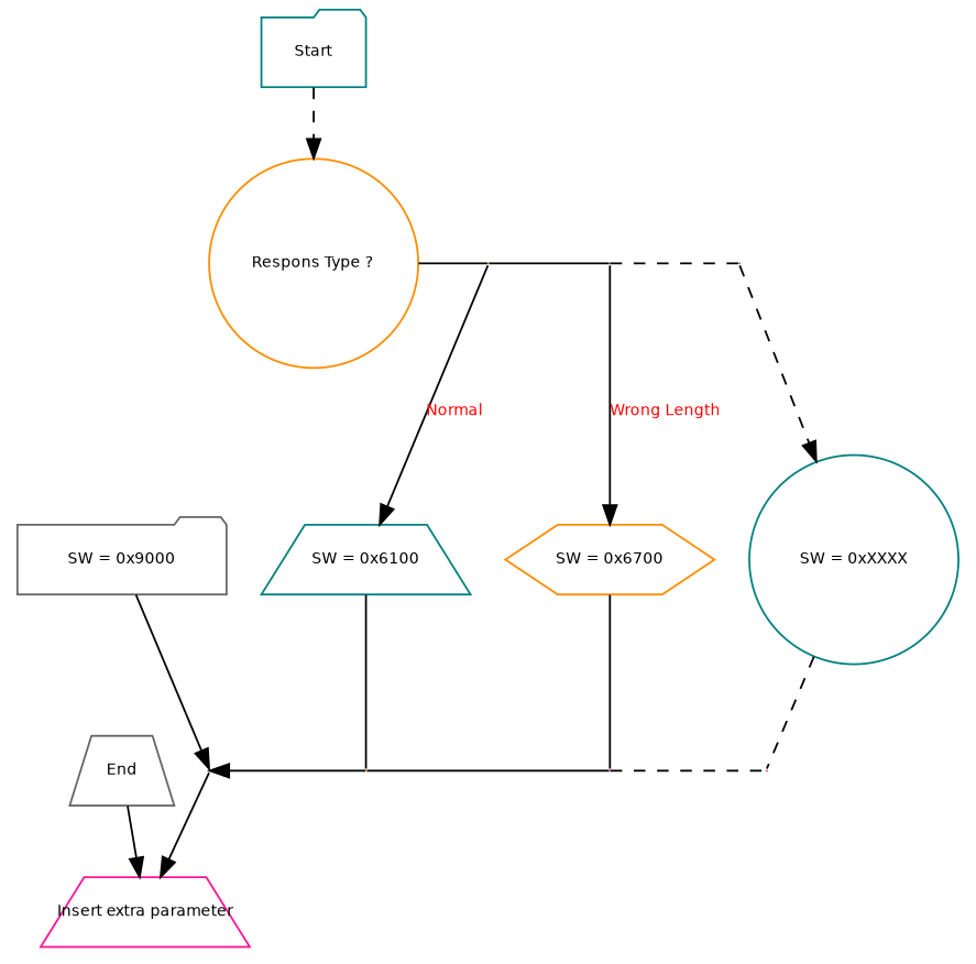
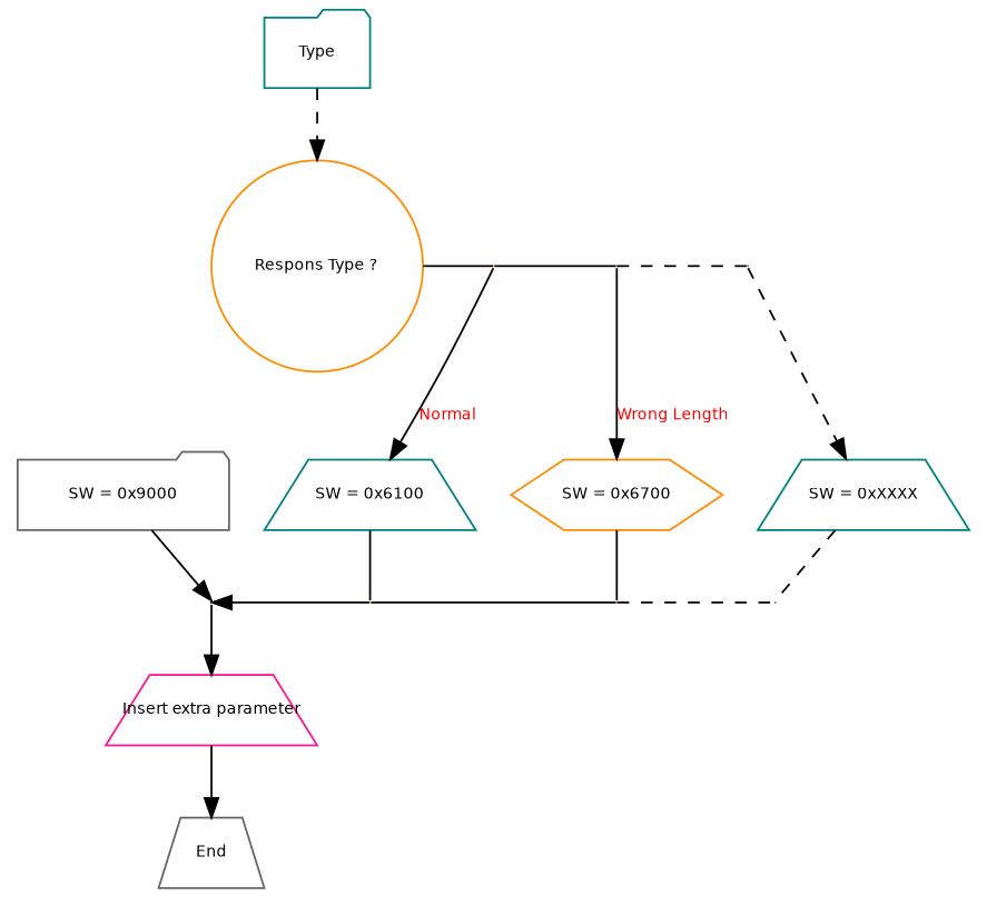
  digraph {
    node [color=darkorange fontname="Bitstream Vera Sans" fontsize=8 shape=point]
    edge [fontcolor=Red fontname="Bitstream Vera Sans" fontsize=8]
    n1 [fixedsize=true label="Respons Type ?" shape=circle width=1.5]
    n2 [label="." width=0]
    n3 [color=teal label="." width=0]
    n4 [label="." width=0]
    n5 [color=gray40 label="." width=0]
    n6 [color=deeppink label="." width=0]
    n7 [color=gray40 label="." width=0]
    n8 [color=deeppink label="." width=0]
    n9 [color=teal fixedsize=true label="SW = 0x6100" shape=trapezium width=1.5]
    n10 [color=deeppink fixedsize=true label="Insert extra parameter" shape=trapezium width=1.5]
    n11 [fixedsize=true label="SW = 0x6700" shape=hexagon width=1.5]
-   n12 [color=teal fixedsize=true label="SW = 0xXXXX" shape=circle width=1.5]
-   n13 [color=teal label=Start shape=folder]
+   n12 [color=teal fixedsize=true label="SW = 0xXXXX" shape=trapezium width=1.5]
+   n13 [color=teal label=Type shape=folder]
    n14 [color=gray40 fixedsize=true label="SW = 0x9000" shape=folder width=1.5]
    n15 [color=gray40 label=End shape=trapezium]
    subgraph sub_1 {
      rank=same
      n1
      n2
    }
    subgraph sub_2 {
      rank=same
      n3
      n4
    }
    subgraph sub_3 {
      rank=same
      n2
      n5
    }
    subgraph sub_4 {
      rank=same
      n4
      n6
    }
    subgraph sub_5 {
      rank=same
      n5
      n7
    }
    subgraph sub_6 {
      rank=same
      n6
      n8
    }
    n1 -> n2 [arrowhead=none]
    n2 -> n5 [arrowhead=none]
    n2 -> n9 [label=Normal]
    n3 -> n4 [dir=back]
    n3 -> n10
    n4 -> n6 [arrowtail=none dir=back]
    n5 -> n7 [arrowhead=none style=dashed]
    n5 -> n11 [label="Wrong Length"]
    n6 -> n8 [arrowtail=none dir=back style=dashed]
    n7 -> n12 [style=dashed]
    n9 -> n4 [arrowhead=none]
-   n15 -> n10
+   n10 -> n15
    n11 -> n6 [arrowhead=none]
    n12 -> n8 [arrowhead=none style=dashed]
    n13 -> n1 [style=dashed]
    n14 -> n3
  }
